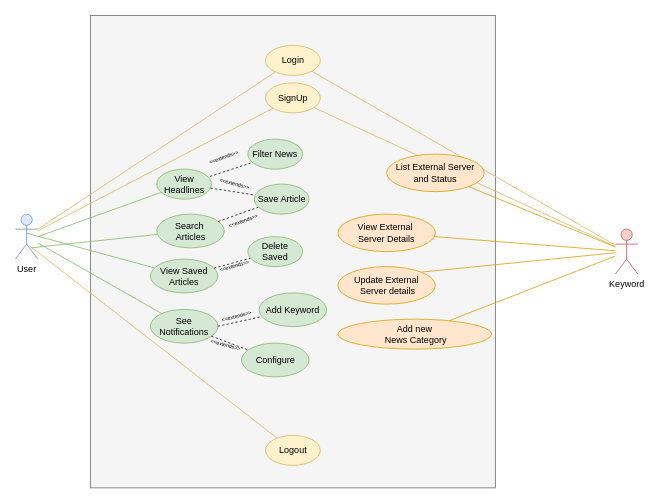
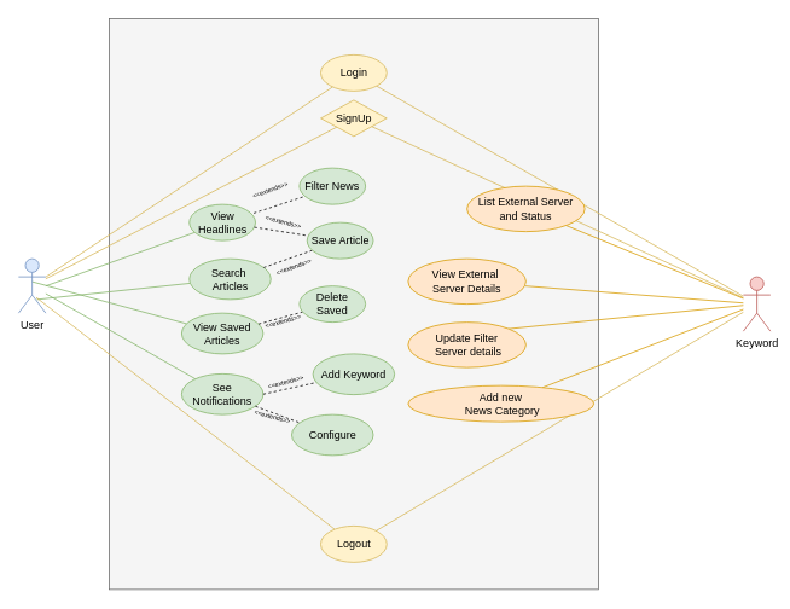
  <mxCell id="0" />
  <mxCell id="1" parent="0" />
  <mxCell id="2" value="" style="rounded=0;whiteSpace=wrap;html=1;strokeColor=#666666;fillColor=#f5f5f5;fontColor=#333333;" parent="1" vertex="1"><mxGeometry x="120" y="20" width="540" height="630" as="geometry" /></mxCell>
  <mxCell id="3" style="rounded=0;orthogonalLoop=1;jettySize=auto;html=1;strokeColor=#d6b656;fillColor=#fff2cc;endArrow=none;startFill=0;" parent="1" source="30" target="9" edge="1"><mxGeometry relative="1" as="geometry"><mxPoint x="50" y="302.633" as="sourcePoint" /></mxGeometry></mxCell>
  <mxCell id="4" style="rounded=0;orthogonalLoop=1;jettySize=auto;html=1;strokeColor=#82b366;fillColor=#d5e8d4;endArrow=none;startFill=0;" parent="1" target="25" edge="1"><mxGeometry relative="1" as="geometry"><mxPoint x="50" y="315.032" as="sourcePoint" /></mxGeometry></mxCell>
  <mxCell id="5" style="rounded=0;orthogonalLoop=1;jettySize=auto;html=1;exitX=0.501;exitY=0.422;exitDx=0;exitDy=0;exitPerimeter=0;strokeColor=#82b366;fillColor=#d5e8d4;endArrow=none;startFill=0;" parent="1" source="30" target="26" edge="1"><mxGeometry relative="1" as="geometry"><mxPoint x="50" y="314.403" as="sourcePoint" /></mxGeometry></mxCell>
  <mxCell id="6" style="rounded=0;orthogonalLoop=1;jettySize=auto;html=1;exitX=0.667;exitY=0.75;exitDx=0;exitDy=0;exitPerimeter=0;strokeColor=#82b366;fillColor=#d5e8d4;endArrow=none;startFill=0;" parent="1" source="30" target="27" edge="1"><mxGeometry relative="1" as="geometry"><mxPoint x="50" y="319.696" as="sourcePoint" /></mxGeometry></mxCell>
  <mxCell id="7" style="rounded=0;orthogonalLoop=1;jettySize=auto;html=1;strokeColor=#82b366;fillColor=#d5e8d4;endArrow=none;startFill=0;" parent="1" source="30" target="28" edge="1"><mxGeometry relative="1" as="geometry"><mxPoint x="50" y="315" as="sourcePoint" /></mxGeometry></mxCell>
  <mxCell id="8" style="rounded=0;orthogonalLoop=1;jettySize=auto;html=1;exitX=0.652;exitY=0.712;exitDx=0;exitDy=0;exitPerimeter=0;strokeColor=#d6b656;fillColor=#fff2cc;endArrow=none;startFill=0;" parent="1" source="30" target="11" edge="1"><mxGeometry relative="1" as="geometry"><mxPoint x="50" y="330" as="sourcePoint" /></mxGeometry></mxCell>
  <mxCell id="9" value="Login" style="ellipse;whiteSpace=wrap;html=1;strokeColor=#d6b656;fillColor=#fff2cc;" parent="1" vertex="1"><mxGeometry x="353.5" y="60" width="73" height="40" as="geometry" /></mxCell>
- <mxCell id="10" value="SignUp" style="ellipse;whiteSpace=wrap;html=1;strokeColor=#d6b656;fillColor=#fff2cc;" parent="1" vertex="1"><mxGeometry x="353.5" y="110" width="73" height="40" as="geometry" /></mxCell>
+ <mxCell id="10" value="SignUp" style="rhombus;whiteSpace=wrap;html=1;strokeColor=#d6b656;fillColor=#fff2cc;" parent="1" vertex="1"><mxGeometry x="353.5" y="110" width="73" height="40" as="geometry" /></mxCell>
  <mxCell id="11" value="Logout" style="ellipse;whiteSpace=wrap;html=1;strokeColor=#d6b656;fillColor=#fff2cc;" parent="1" vertex="1"><mxGeometry x="353.5" y="580" width="73" height="40" as="geometry" /></mxCell>
  <mxCell id="12" style="rounded=0;orthogonalLoop=1;jettySize=auto;html=1;strokeColor=#d6b656;fillColor=#fff2cc;endArrow=none;startFill=0;" parent="1" source="19" target="9" edge="1"><mxGeometry relative="1" as="geometry" /></mxCell>
  <mxCell id="13" style="rounded=0;orthogonalLoop=1;jettySize=auto;html=1;strokeColor=#d6b656;fillColor=#fff2cc;endArrow=none;startFill=0;" parent="1" source="19" target="10" edge="1"><mxGeometry relative="1" as="geometry" /></mxCell>
  <mxCell id="14" style="rounded=0;orthogonalLoop=1;jettySize=auto;html=1;strokeColor=#d79b00;fillColor=#ffe6cc;endArrow=none;startFill=0;" parent="1" source="19" target="20" edge="1"><mxGeometry relative="1" as="geometry" /></mxCell>
  <mxCell id="15" style="rounded=0;orthogonalLoop=1;jettySize=auto;html=1;strokeColor=#d79b00;fillColor=#ffe6cc;endArrow=none;startFill=0;" parent="1" source="19" target="21" edge="1"><mxGeometry relative="1" as="geometry" /></mxCell>
  <mxCell id="16" style="rounded=0;orthogonalLoop=1;jettySize=auto;html=1;entryX=1;entryY=0;entryDx=0;entryDy=0;strokeColor=#d79b00;fillColor=#ffe6cc;endArrow=none;startFill=0;" parent="1" source="19" target="22" edge="1"><mxGeometry relative="1" as="geometry" /></mxCell>
  <mxCell id="17" style="rounded=0;orthogonalLoop=1;jettySize=auto;html=1;strokeColor=#d79b00;fillColor=#ffe6cc;endArrow=none;startFill=0;" parent="1" source="19" target="23" edge="1"><mxGeometry relative="1" as="geometry" /></mxCell>
+ <mxCell id="18" style="rounded=0;orthogonalLoop=1;jettySize=auto;html=1;strokeColor=#d6b656;fillColor=#fff2cc;endArrow=none;startFill=0;" parent="1" source="19" target="11" edge="1"><mxGeometry relative="1" as="geometry" /></mxCell>
  <mxCell id="19" value="Keyword" style="shape=umlActor;html=1;verticalLabelPosition=bottom;verticalAlign=top;align=center;strokeColor=#b85450;fillColor=#f8cecc;" parent="1" vertex="1"><mxGeometry x="820" y="305" width="30" height="60" as="geometry" /></mxCell>
  <mxCell id="20" value="List External Server and Status" style="ellipse;whiteSpace=wrap;html=1;strokeColor=#d79b00;fillColor=#ffe6cc;" parent="1" vertex="1"><mxGeometry x="515" y="205" width="130" height="50" as="geometry" /></mxCell>
  <mxCell id="21" value="View External&amp;nbsp;&lt;div&gt;Server Details&lt;span style=&quot;color: rgba(0, 0, 0, 0); font-family: monospace; font-size: 0px; text-align: start; text-wrap-mode: nowrap;&quot;&gt;%3CmxGraphModel%3E%3Croot%3E%3CmxCell%20id%3D%220%22%2F%3E%3CmxCell%20id%3D%221%22%20parent%3D%220%22%2F%3E%3CmxCell%20id%3D%222%22%20value%3D%22List%20External%20Server%20and%20Status%22%20style%3D%22ellipse%3BwhiteSpace%3Dwrap%3Bhtml%3D1%3B%22%20vertex%3D%221%22%20parent%3D%221%22%3E%3CmxGeometry%20x%3D%22-380%22%20y%3D%22370%22%20width%3D%22130%22%20height%3D%2250%22%20as%3D%22geometry%22%2F%3E%3C%2FmxCell%3E%3C%2Froot%3E%3C%2FmxGraphModel%3E&lt;/span&gt;&lt;/div&gt;" style="ellipse;whiteSpace=wrap;html=1;strokeColor=#d79b00;fillColor=#ffe6cc;" parent="1" vertex="1"><mxGeometry x="450" y="285" width="130" height="50" as="geometry" /></mxCell>
- <mxCell id="22" value="Update External&lt;div&gt;&amp;nbsp;Server details&lt;/div&gt;" style="ellipse;whiteSpace=wrap;html=1;strokeColor=#d79b00;fillColor=#ffe6cc;" parent="1" vertex="1"><mxGeometry x="450" y="355" width="130" height="50" as="geometry" /></mxCell>
+ <mxCell id="22" value="Update Filter&lt;div&gt;&amp;nbsp;Server details&lt;/div&gt;" style="ellipse;whiteSpace=wrap;html=1;strokeColor=#d79b00;fillColor=#ffe6cc;" parent="1" vertex="1"><mxGeometry x="450" y="355" width="130" height="50" as="geometry" /></mxCell>
  <mxCell id="23" value="Add new&lt;div&gt;&amp;nbsp;News Category&lt;/div&gt;" style="ellipse;whiteSpace=wrap;html=1;strokeColor=#d79b00;fillColor=#ffe6cc;" parent="1" vertex="1"><mxGeometry x="450" y="425" width="205" height="40" as="geometry" /></mxCell>
  <mxCell id="24" style="rounded=0;orthogonalLoop=1;jettySize=auto;html=1;dashed=1;endArrow=none;startFill=0;" parent="1" edge="1"><mxGeometry relative="1" as="geometry"><mxPoint x="279.59" y="234.711" as="sourcePoint" /><mxPoint x="338.503" y="215.3" as="targetPoint" /></mxGeometry></mxCell>
  <mxCell id="25" value="View Headlines" style="ellipse;whiteSpace=wrap;html=1;strokeColor=#82b366;fillColor=#d5e8d4;" parent="1" vertex="1"><mxGeometry x="208.5" y="225" width="73" height="40" as="geometry" /></mxCell>
  <mxCell id="26" value="View Saved Articles" style="ellipse;whiteSpace=wrap;html=1;strokeColor=#82b366;fillColor=#d5e8d4;" parent="1" vertex="1"><mxGeometry x="200" y="345" width="90" height="45" as="geometry" /></mxCell>
  <mxCell id="27" value="Search&amp;nbsp;&lt;div&gt;Articles&lt;/div&gt;" style="ellipse;whiteSpace=wrap;html=1;strokeColor=#82b366;fillColor=#d5e8d4;" parent="1" vertex="1"><mxGeometry x="208.5" y="285" width="90" height="45" as="geometry" /></mxCell>
  <mxCell id="28" value="See&lt;div&gt;Notifications&lt;/div&gt;" style="ellipse;whiteSpace=wrap;html=1;strokeColor=#82b366;fillColor=#d5e8d4;" parent="1" vertex="1"><mxGeometry x="200" y="412" width="90" height="45" as="geometry" /></mxCell>
  <mxCell id="29" style="rounded=0;orthogonalLoop=1;jettySize=auto;html=1;strokeColor=#d6b656;fillColor=#fff2cc;endArrow=none;startFill=0;" parent="1" source="30" target="10" edge="1"><mxGeometry relative="1" as="geometry" /></mxCell>
  <mxCell id="30" value="User" style="shape=umlActor;html=1;verticalLabelPosition=bottom;verticalAlign=top;align=center;strokeColor=#6c8ebf;fillColor=#dae8fc;" parent="1" vertex="1"><mxGeometry x="20" y="285" width="30" height="60" as="geometry" /></mxCell>
  <mxCell id="31" style="rounded=0;orthogonalLoop=1;jettySize=auto;html=1;endArrow=none;startFill=0;dashed=1;" parent="1" edge="1"><mxGeometry relative="1" as="geometry"><mxPoint x="355.508" y="225.956" as="sourcePoint" /></mxGeometry></mxCell>
  <mxCell id="32" value="Add Keyword" style="ellipse;whiteSpace=wrap;html=1;strokeColor=#82b366;fillColor=#d5e8d4;" parent="1" vertex="1"><mxGeometry x="345" y="390" width="90" height="45" as="geometry" /></mxCell>
  <mxCell id="33" style="rounded=0;orthogonalLoop=1;jettySize=auto;html=1;dashed=1;endArrow=none;startFill=0;exitX=1;exitY=0.5;exitDx=0;exitDy=0;" parent="1" source="28" target="32" edge="1"><mxGeometry relative="1" as="geometry"><mxPoint x="280" y="479" as="sourcePoint" /><mxPoint x="340" y="470" as="targetPoint" /></mxGeometry></mxCell>
  <mxCell id="34" style="rounded=0;orthogonalLoop=1;jettySize=auto;html=1;dashed=1;endArrow=none;startFill=0;" parent="1" source="26" target="39" edge="1"><mxGeometry relative="1" as="geometry"><mxPoint x="300" y="312" as="sourcePoint" /><mxPoint x="370.009" y="309.547" as="targetPoint" /></mxGeometry></mxCell>
  <mxCell id="35" style="rounded=0;orthogonalLoop=1;jettySize=auto;html=1;dashed=1;endArrow=none;startFill=0;" parent="1" source="27" target="38" edge="1"><mxGeometry relative="1" as="geometry"><mxPoint x="400" y="350" as="sourcePoint" /><mxPoint x="377.115" y="321.864" as="targetPoint" /></mxGeometry></mxCell>
  <mxCell id="36" style="rounded=0;orthogonalLoop=1;jettySize=auto;html=1;dashed=1;endArrow=none;startFill=0;" parent="1" source="25" target="38" edge="1"><mxGeometry relative="1" as="geometry"><mxPoint x="320" y="250" as="sourcePoint" /><mxPoint x="377.115" y="298.136" as="targetPoint" /></mxGeometry></mxCell>
  <mxCell id="37" value="Filter News" style="ellipse;whiteSpace=wrap;html=1;strokeColor=#82b366;fillColor=#d5e8d4;" vertex="1" parent="1"><mxGeometry x="330" y="185" width="73" height="40" as="geometry" /></mxCell>
  <mxCell id="38" value="Save Article" style="ellipse;whiteSpace=wrap;html=1;strokeColor=#82b366;fillColor=#d5e8d4;" vertex="1" parent="1"><mxGeometry x="338.5" y="245" width="73" height="40" as="geometry" /></mxCell>
  <mxCell id="39" value="Delete Saved" style="ellipse;whiteSpace=wrap;html=1;strokeColor=#82b366;fillColor=#d5e8d4;" vertex="1" parent="1"><mxGeometry x="330" y="315" width="73" height="40" as="geometry" /></mxCell>
  <mxCell id="40" value="Configure" style="ellipse;whiteSpace=wrap;html=1;strokeColor=#82b366;fillColor=#d5e8d4;" vertex="1" parent="1"><mxGeometry x="321.5" y="457" width="90" height="45" as="geometry" /></mxCell>
  <mxCell id="41" style="rounded=0;orthogonalLoop=1;jettySize=auto;html=1;dashed=1;endArrow=none;startFill=0;" edge="1" parent="1" source="28" target="40"><mxGeometry relative="1" as="geometry"><mxPoint x="310" y="431" as="sourcePoint" /><mxPoint x="348" y="420" as="targetPoint" /></mxGeometry></mxCell>
  <mxCell id="42" value="&amp;lt;&amp;lt;extends&amp;gt;&amp;gt;" style="text;html=1;align=center;verticalAlign=middle;resizable=0;points=[];autosize=1;strokeColor=none;fillColor=none;rotation=-20;fontSize=7;" vertex="1" parent="1"><mxGeometry x="268.29" y="200" width="60" height="20" as="geometry" /></mxCell>
  <mxCell id="43" value="&amp;lt;&amp;lt;extends&amp;gt;&amp;gt;" style="text;html=1;align=center;verticalAlign=middle;resizable=0;points=[];autosize=1;strokeColor=none;fillColor=none;rotation=15;fontSize=7;" vertex="1" parent="1"><mxGeometry x="281.501" y="234.998" width="60" height="20" as="geometry" /></mxCell>
  <mxCell id="44" value="&amp;lt;&amp;lt;extends&amp;gt;&amp;gt;" style="text;html=1;align=center;verticalAlign=middle;resizable=0;points=[];autosize=1;strokeColor=none;fillColor=none;rotation=-20;fontSize=7;" vertex="1" parent="1"><mxGeometry x="293.501" y="284.998" width="60" height="20" as="geometry" /></mxCell>
  <mxCell id="45" value="&amp;lt;&amp;lt;extends&amp;gt;&amp;gt;" style="text;html=1;align=center;verticalAlign=middle;resizable=0;points=[];autosize=1;strokeColor=none;fillColor=none;rotation=-15;fontSize=7;" vertex="1" parent="1"><mxGeometry x="281.501" y="344.998" width="60" height="20" as="geometry" /></mxCell>
  <mxCell id="46" value="&amp;lt;&amp;lt;extends&amp;gt;&amp;gt;" style="text;html=1;align=center;verticalAlign=middle;resizable=0;points=[];autosize=1;strokeColor=none;fillColor=none;rotation=-15;fontSize=7;" vertex="1" parent="1"><mxGeometry x="285.001" y="411.998" width="60" height="20" as="geometry" /></mxCell>
  <mxCell id="47" value="&amp;lt;&amp;lt;extends&amp;gt;&amp;gt;" style="text;html=1;align=center;verticalAlign=middle;resizable=0;points=[];autosize=1;strokeColor=none;fillColor=none;rotation=15;fontSize=7;" vertex="1" parent="1"><mxGeometry x="270.001" y="449.998" width="60" height="20" as="geometry" /></mxCell>
